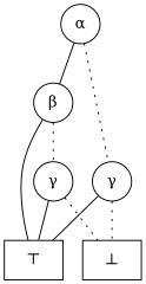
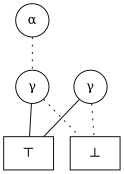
  graph {
    node [shape=circle]
    n1 [label="&alpha;"]
-   n2 [label="&beta;"]
    n3 [label="&gamma;"]
    n4 [label="&gamma;"]
    n5 [label="&#8868;" shape=box]
    n6 [label="&#8869;" shape=box]
-   n1 -- n2
    n1 -- n3 [style=dotted]
-   n2 -- n4 [style=dotted]
-   n2 -- n5
    n3 -- n5
    n3 -- n6 [style=dotted]
    n4 -- n5
    n4 -- n6 [style=dotted]
  }
